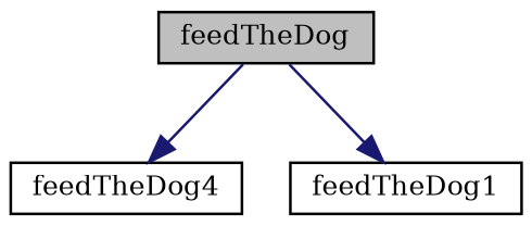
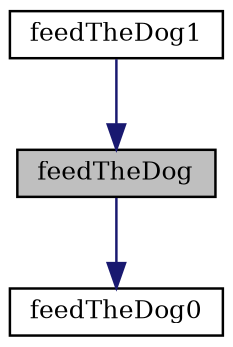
  digraph {
    fontname="DejaVu Serif"
    rankdir=TB
    node [color=black fillcolor=white fontname="DejaVu Serif" fontsize=10 shape=record style=filled]
    edge [color=midnightblue fontname="DejaVu Serif" fontsize=10 labelfontname=Helvetica labelfontsize=10 style=solid]
    n1 [fillcolor=grey75 fontcolor=black height=0.2 label=feedTheDog width=0.4]
-   n2 [height=0.2 label=feedTheDog4 width=0.4]
+   n2 [height=0.2 label=feedTheDog0 width=0.4]
    n3 [height=0.2 label=feedTheDog1 width=0.4]
    n1 -> n2
-   n1 -> n3
+   n3 -> n1
  }
